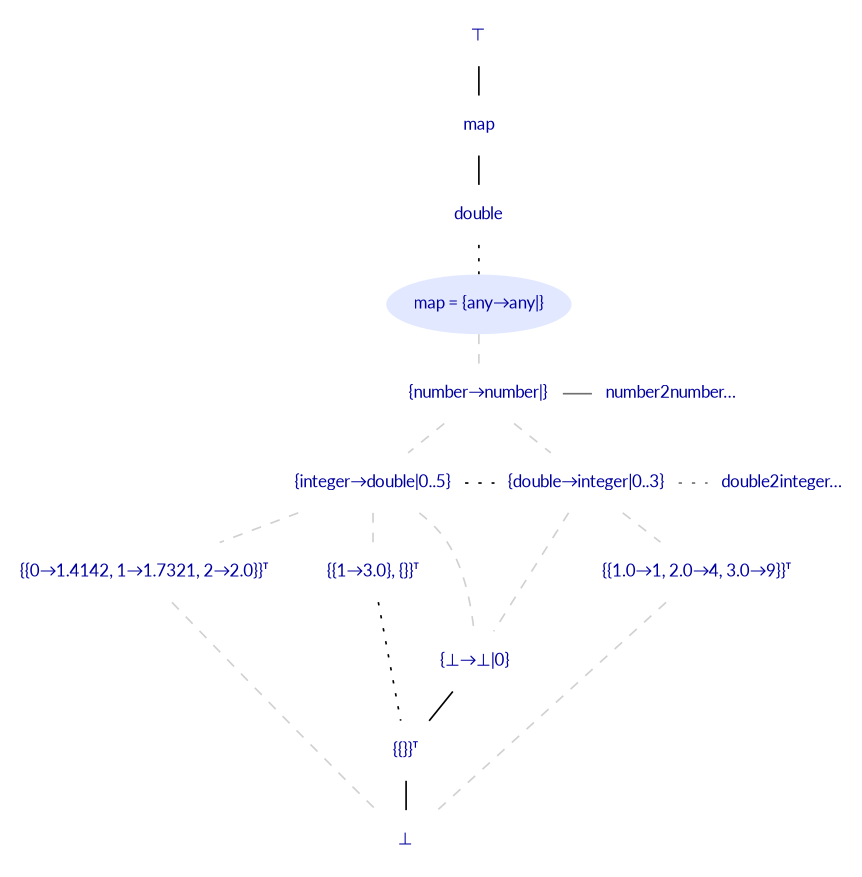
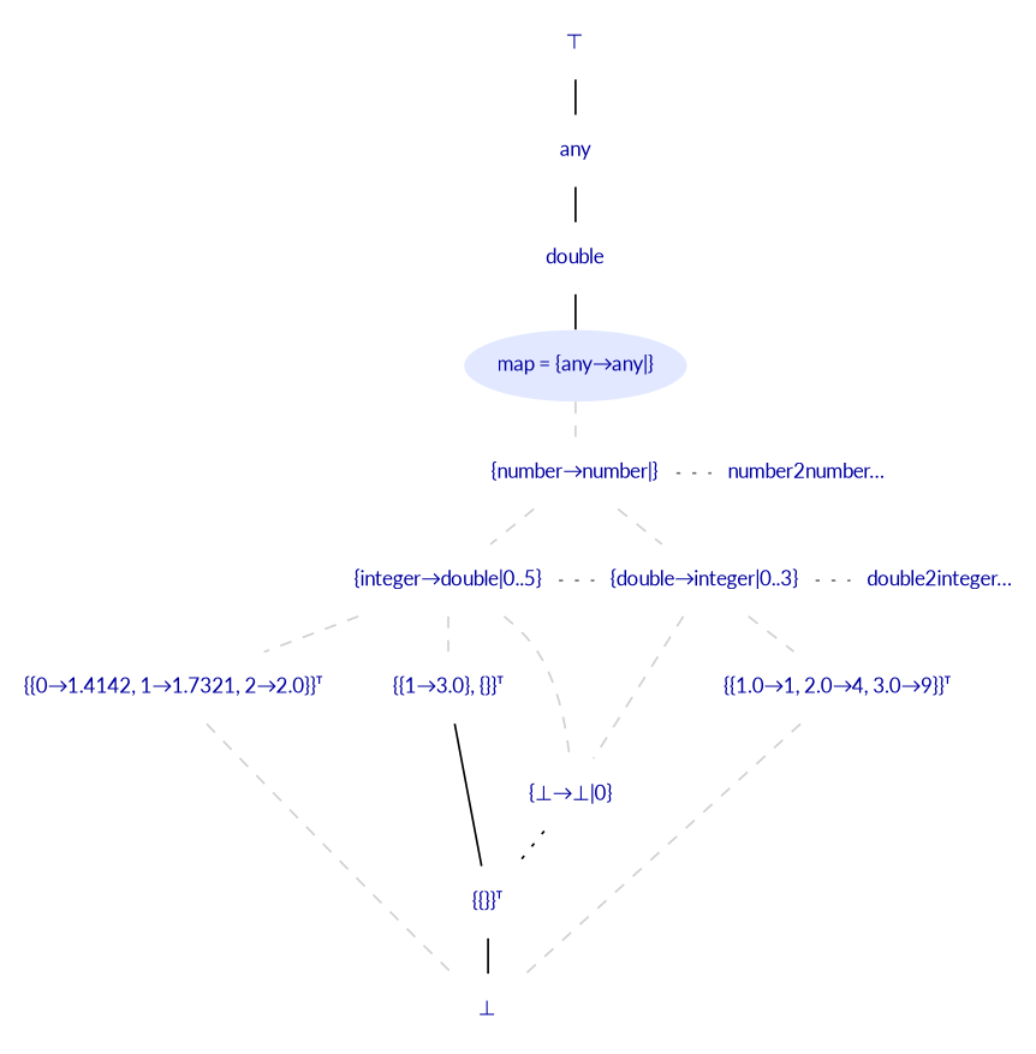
  strict graph {
    fontname=Lato
    ranksep=0.25
    node [fontcolor="#0000A0" fontname=Lato fontsize=10 shape=plaintext]
    edge [color="#d0d0d0" fontname=Lato style=dashed]
    n1 [label="{number→number|}"]
    "number2number…"
    n3 [label="{integer→double|0..5}"]
    n4 [label="{double→integer|0..3}"]
    "double2integer…"
    n6 [label="{{1→3.0}, {}}ᵀ"]
    n7 [label="{{0→1.4142, 1→1.7321, 2→2.0}}ᵀ"]
    n8 [label="{{1.0→1, 2.0→4, 3.0→9}}ᵀ"]
    n9 [label="{⊥→⊥|0}"]
    n10 [label="{{}}ᵀ"]
    "⊥"
    "⊤"
-   any [label=map]
+   any
    n14 [label=double]
    n15 [fillcolor="#E2E8FF" label="map = {any→any|}" peripheries=0 shape=ellipse style=filled]
    subgraph sub_1 {
      rank=same
      n1
      "number2number…"
    }
    subgraph sub_2 {
      rank=same
      n3
      n4
      "double2integer…"
    }
    subgraph sub_3 {
      rank=same
      n6
      n7
    }
    subgraph sub_4 {
      rank=same
      n6
      n7
      n8
    }
-   n1 -- "number2number…" [color="#707070" style=solid]
+   n1 -- "number2number…" [color="#707070" style=dotted]
    n1 -- n3
    n1 -- n4
-   n3 -- n4 [color=black style=dotted]
+   n3 -- n4 [color="#707070" style=dotted]
    n3 -- n6
    n3 -- n7
    n3 -- n9
    n4 -- "double2integer…" [color="#707070" style=dotted]
    n4 -- n8
    n4 -- n9
    n6 -- n9 [style=invis color=""]
-   n6 -- n10 [style=dotted color=""]
+   n6 -- n10 [color="" style=""]
    n7 -- n9 [style=invis color=""]
    n7 -- "⊥"
    n8 -- n9 [style=invis color=""]
    n8 -- "⊥"
-   n9 -- n10 [color="" style=""]
+   n9 -- n10 [style=dotted color=""]
    n10 -- "⊥" [color="" style=""]
    "⊤" -- any [color="" style=""]
    any -- n14 [color="" style=""]
-   n14 -- n15 [style=dotted color=""]
+   n14 -- n15 [color="" style=""]
    n15 -- n1
  }
